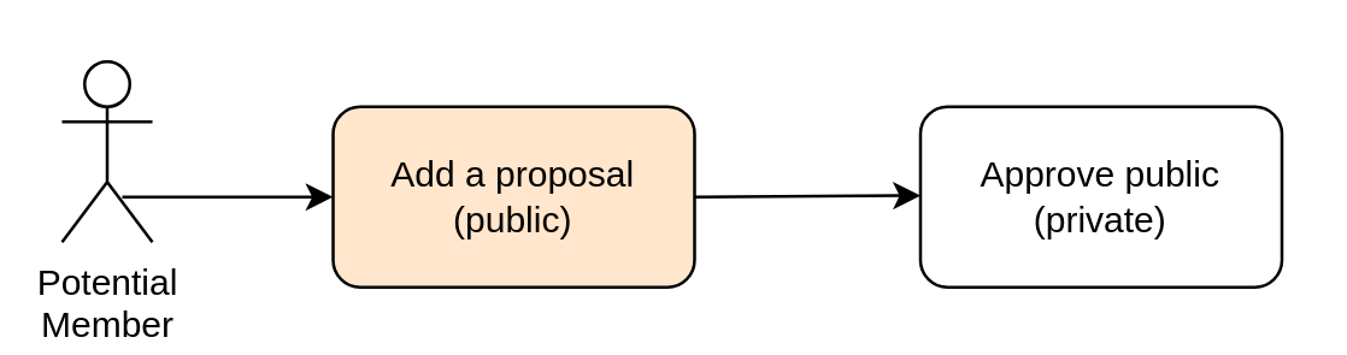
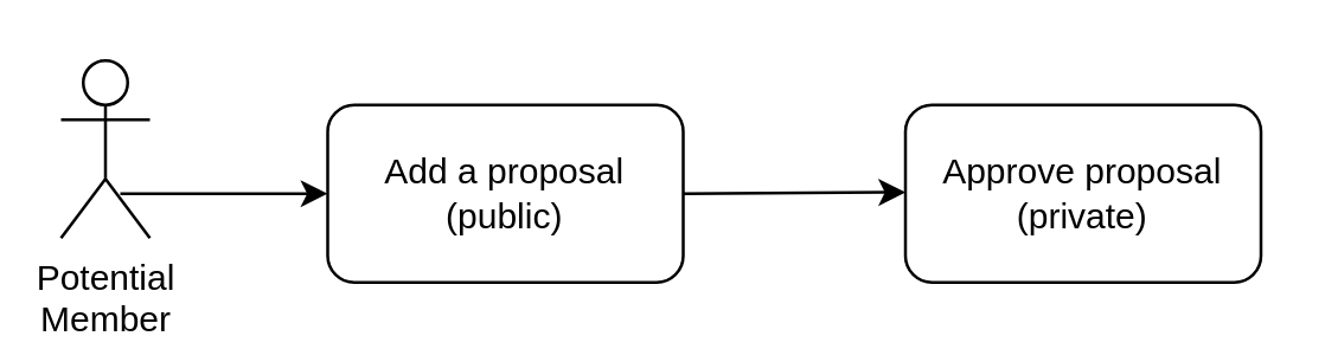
  <mxCell id="0" />
  <mxCell id="1" parent="0" />
  <mxCell id="2" value="Potential&lt;br&gt;Member" style="shape=umlActor;verticalLabelPosition=bottom;verticalAlign=top;html=1;outlineConnect=0;" vertex="1" parent="1"><mxGeometry x="20" y="20" width="30" height="60" as="geometry" /></mxCell>
  <mxCell id="3" value="" style="endArrow=classic;html=1;" edge="1" parent="1"><mxGeometry width="50" height="50" relative="1" as="geometry"><mxPoint x="40" y="65" as="sourcePoint" /><mxPoint x="110" y="65" as="targetPoint" /></mxGeometry></mxCell>
- <mxCell id="4" value="Add a proposal&lt;br&gt;(public)" style="rounded=1;whiteSpace=wrap;html=1;fillColor=#ffe6cc;" vertex="1" parent="1"><mxGeometry x="110" y="35" width="120" height="60" as="geometry" /></mxCell>
+ <mxCell id="4" value="Add a proposal&lt;br&gt;(public)" style="rounded=1;whiteSpace=wrap;html=1;" vertex="1" parent="1"><mxGeometry x="110" y="35" width="120" height="60" as="geometry" /></mxCell>
  <mxCell id="5" value="" style="endArrow=classic;html=1;exitX=1;exitY=0.5;exitDx=0;exitDy=0;" edge="1" parent="1" source="4"><mxGeometry width="50" height="50" relative="1" as="geometry"><mxPoint x="235" y="64.5" as="sourcePoint" /><mxPoint x="305" y="64.5" as="targetPoint" /></mxGeometry></mxCell>
- <mxCell id="6" value="Approve public (private)" style="rounded=1;whiteSpace=wrap;html=1;" vertex="1" parent="1"><mxGeometry x="305" y="35" width="120" height="60" as="geometry" /></mxCell>
+ <mxCell id="6" value="Approve proposal (private)" style="rounded=1;whiteSpace=wrap;html=1;" vertex="1" parent="1"><mxGeometry x="305" y="35" width="120" height="60" as="geometry" /></mxCell>
